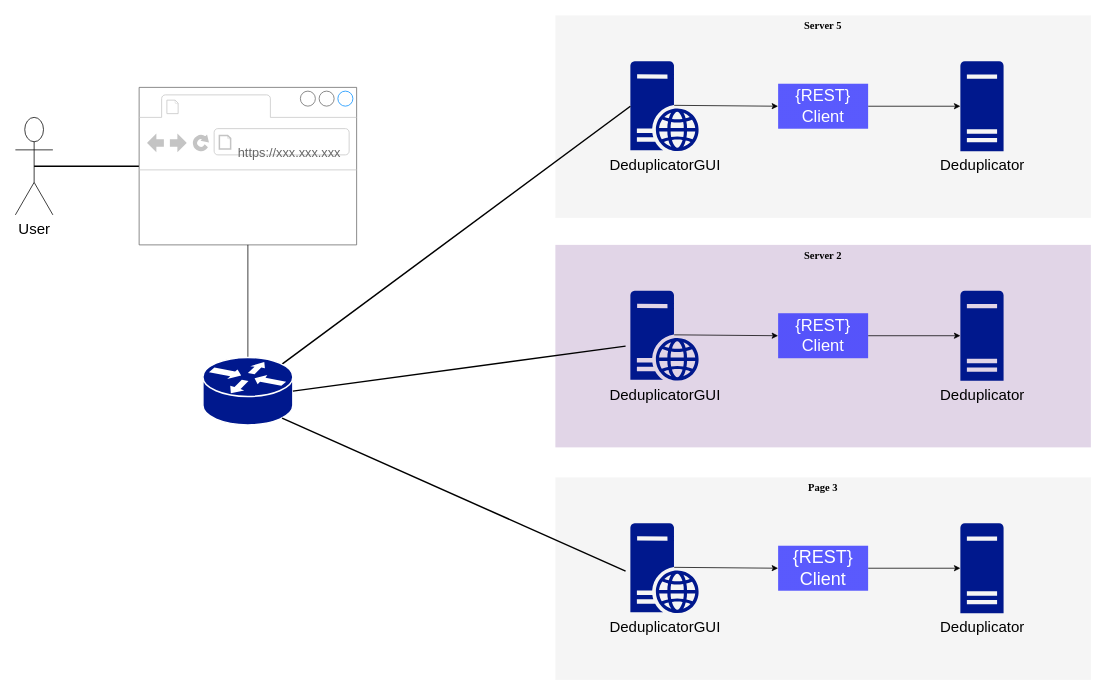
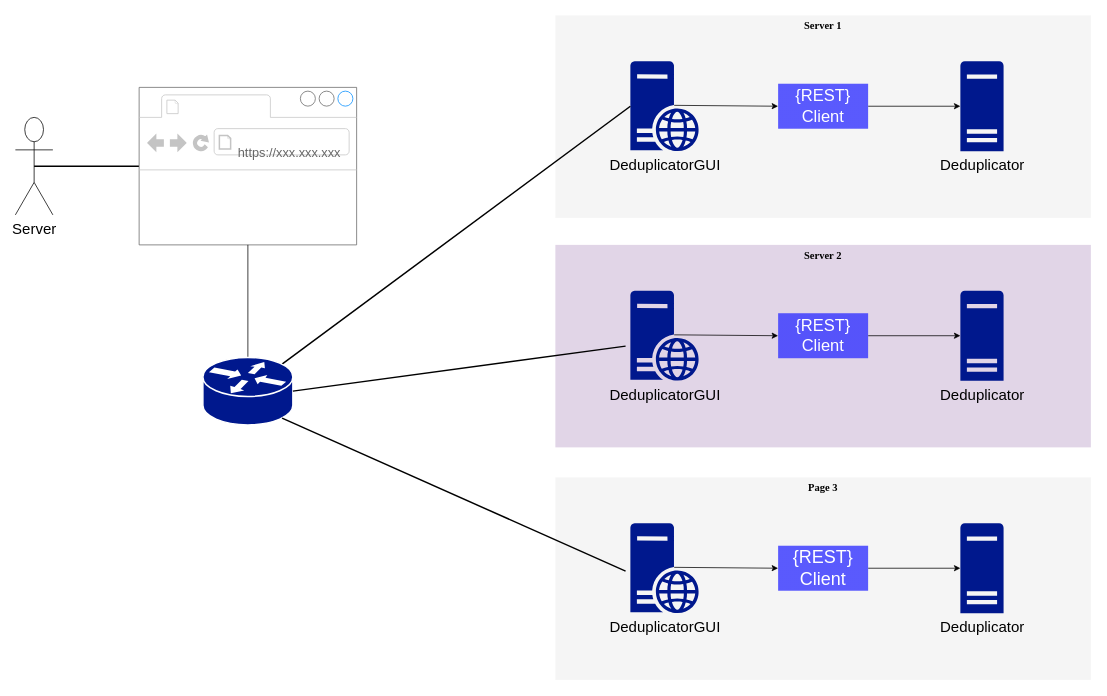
  <mxCell id="0" />
  <mxCell id="1" parent="0" />
  <mxCell id="2" style="edgeStyle=none;rounded=0;orthogonalLoop=1;jettySize=auto;html=1;exitX=0.5;exitY=0.5;exitDx=0;exitDy=0;exitPerimeter=0;endArrow=none;endFill=0;strokeWidth=2;" parent="1" source="3" target="4" edge="1"><mxGeometry relative="1" as="geometry" /></mxCell>
- <mxCell id="3" value="&lt;font style=&quot;font-size: 20px;&quot;&gt;User&lt;/font&gt;" style="shape=umlActor;verticalLabelPosition=bottom;labelBackgroundColor=#ffffff;verticalAlign=top;html=1;outlineConnect=0;fontSize=20;" parent="1" vertex="1"><mxGeometry x="20" y="156" width="50" height="130" as="geometry" /></mxCell>
+ <mxCell id="3" value="&lt;font style=&quot;font-size: 20px;&quot;&gt;Server&lt;/font&gt;" style="shape=umlActor;verticalLabelPosition=bottom;labelBackgroundColor=#ffffff;verticalAlign=top;html=1;outlineConnect=0;fontSize=20;" parent="1" vertex="1"><mxGeometry x="20" y="156" width="50" height="130" as="geometry" /></mxCell>
  <mxCell id="4" value="" style="strokeWidth=1;shadow=0;dashed=0;align=center;html=1;shape=mxgraph.mockup.containers.browserWindow;rSize=0;strokeColor=#666666;strokeColor2=#008cff;strokeColor3=#c4c4c4;mainText=,;recursiveResize=0;" parent="1" vertex="1"><mxGeometry x="185" y="116" width="290" height="210" as="geometry" /></mxCell>
  <mxCell id="5" value="https://xxx.xxx.xxx" style="strokeWidth=1;shadow=0;dashed=0;align=center;html=1;shape=mxgraph.mockup.containers.anchor;rSize=0;fontSize=17;fontColor=#666666;align=left;" parent="4" vertex="1"><mxGeometry x="130" y="75" width="140" height="26" as="geometry" /></mxCell>
  <mxCell id="6" value="" style="group" parent="1" vertex="1" connectable="0"><mxGeometry x="740" y="20" width="714" height="270" as="geometry" /></mxCell>
- <mxCell id="7" value="Server 5" style="whiteSpace=wrap;html=1;rounded=0;shadow=0;comic=0;strokeWidth=1;fontFamily=Verdana;fontSize=14;fillColor=#f5f5f5;strokeColor=none;fontStyle=1;verticalAlign=top;" parent="6" vertex="1"><mxGeometry width="714" height="270" as="geometry" /></mxCell>
+ <mxCell id="7" value="Server 1" style="whiteSpace=wrap;html=1;rounded=0;shadow=0;comic=0;strokeWidth=1;fontFamily=Verdana;fontSize=14;fillColor=#f5f5f5;strokeColor=none;fontStyle=1;verticalAlign=top;" parent="6" vertex="1"><mxGeometry width="714" height="270" as="geometry" /></mxCell>
  <mxCell id="8" value="&lt;font style=&quot;font-size: 20px&quot;&gt;DeduplicatorGUI&lt;/font&gt;" style="aspect=fixed;pointerEvents=1;shadow=0;dashed=0;html=1;strokeColor=none;labelPosition=center;verticalLabelPosition=bottom;verticalAlign=top;align=center;fillColor=#00188D;shape=mxgraph.mscae.enterprise.web_server" parent="6" vertex="1"><mxGeometry x="99.999" y="61.14" width="91.2" height="120" as="geometry" /></mxCell>
  <mxCell id="9" value="&lt;font style=&quot;font-size: 20px&quot;&gt;Deduplicator&lt;/font&gt;" style="aspect=fixed;pointerEvents=1;shadow=0;dashed=0;html=1;strokeColor=none;labelPosition=center;verticalLabelPosition=bottom;verticalAlign=top;align=center;fillColor=#00188D;shape=mxgraph.mscae.enterprise.server_generic" parent="6" vertex="1"><mxGeometry x="540.004" y="61.14" width="57.6" height="120" as="geometry" /></mxCell>
  <mxCell id="10" style="edgeStyle=none;rounded=0;orthogonalLoop=1;jettySize=auto;html=1;exitX=1;exitY=0.5;exitDx=0;exitDy=0;entryX=0;entryY=0.5;entryDx=0;entryDy=0;entryPerimeter=0;startArrow=none;startFill=0;endArrow=classic;endFill=1;fontSize=20;" edge="1" parent="6" source="12" target="9"><mxGeometry relative="1" as="geometry" /></mxCell>
  <mxCell id="11" style="edgeStyle=none;rounded=0;orthogonalLoop=1;jettySize=auto;html=1;exitX=0;exitY=0.5;exitDx=0;exitDy=0;entryX=0.64;entryY=0.49;entryDx=0;entryDy=0;entryPerimeter=0;startArrow=classic;startFill=1;endArrow=none;endFill=0;fontSize=20;" edge="1" parent="6" source="12" target="8"><mxGeometry relative="1" as="geometry" /></mxCell>
  <mxCell id="12" value="&lt;font color=&quot;#ffffff&quot; style=&quot;font-size: 22px&quot;&gt;{REST}&lt;br&gt;Client&lt;br&gt;&lt;/font&gt;" style="rounded=0;whiteSpace=wrap;html=1;fillColor=#3333FF;gradientColor=#3333FF;fontSize=20;strokeColor=none;opacity=80;" vertex="1" parent="6"><mxGeometry x="297" y="91.14" width="120" height="60" as="geometry" /></mxCell>
  <mxCell id="13" style="edgeStyle=none;rounded=0;orthogonalLoop=1;jettySize=auto;html=1;exitX=0;exitY=0.5;exitDx=0;exitDy=0;exitPerimeter=0;endArrow=none;endFill=0;strokeWidth=2;entryX=0.88;entryY=0.1;entryDx=0;entryDy=0;entryPerimeter=0;" parent="1" source="8" target="15" edge="1"><mxGeometry relative="1" as="geometry"><mxPoint x="630" y="406" as="targetPoint" /></mxGeometry></mxCell>
  <mxCell id="14" style="rounded=0;orthogonalLoop=1;jettySize=auto;html=1;exitX=0.5;exitY=0;exitDx=0;exitDy=0;exitPerimeter=0;fontSize=20;endArrow=none;endFill=0;" edge="1" parent="1" source="15" target="4"><mxGeometry relative="1" as="geometry" /></mxCell>
  <mxCell id="15" value="" style="shape=mxgraph.cisco.routers.router;html=1;dashed=0;fillColor=#00188D;strokeColor=#ffffff;strokeWidth=2;verticalLabelPosition=bottom;verticalAlign=top;fontSize=20;" vertex="1" parent="1"><mxGeometry x="270" y="476" width="120" height="90" as="geometry" /></mxCell>
  <mxCell id="16" value="" style="group;opacity=30;" vertex="1" connectable="0" parent="1"><mxGeometry x="740" y="326" width="714" height="270" as="geometry" /></mxCell>
  <mxCell id="17" value="Server 2" style="whiteSpace=wrap;html=1;rounded=0;shadow=0;comic=0;strokeWidth=1;fontFamily=Verdana;fontSize=14;fillColor=#e1d5e7;strokeColor=none;fontStyle=1;verticalAlign=top;" vertex="1" parent="16"><mxGeometry width="714" height="270" as="geometry" /></mxCell>
  <mxCell id="18" value="&lt;font style=&quot;font-size: 20px&quot;&gt;DeduplicatorGUI&lt;/font&gt;" style="aspect=fixed;pointerEvents=1;shadow=0;dashed=0;html=1;strokeColor=none;labelPosition=center;verticalLabelPosition=bottom;verticalAlign=top;align=center;fillColor=#00188D;shape=mxgraph.mscae.enterprise.web_server" vertex="1" parent="16"><mxGeometry x="99.999" y="61.14" width="91.2" height="120" as="geometry" /></mxCell>
  <mxCell id="19" value="&lt;font style=&quot;font-size: 20px&quot;&gt;Deduplicator&lt;/font&gt;" style="aspect=fixed;pointerEvents=1;shadow=0;dashed=0;html=1;strokeColor=none;labelPosition=center;verticalLabelPosition=bottom;verticalAlign=top;align=center;fillColor=#00188D;shape=mxgraph.mscae.enterprise.server_generic" vertex="1" parent="16"><mxGeometry x="540.004" y="61.14" width="57.6" height="120" as="geometry" /></mxCell>
  <mxCell id="20" style="edgeStyle=none;rounded=0;orthogonalLoop=1;jettySize=auto;html=1;exitX=1;exitY=0.5;exitDx=0;exitDy=0;entryX=0;entryY=0.5;entryDx=0;entryDy=0;entryPerimeter=0;startArrow=none;startFill=0;endArrow=classic;endFill=1;fontSize=20;" edge="1" parent="16" source="22" target="19"><mxGeometry relative="1" as="geometry" /></mxCell>
  <mxCell id="21" style="edgeStyle=none;rounded=0;orthogonalLoop=1;jettySize=auto;html=1;exitX=0;exitY=0.5;exitDx=0;exitDy=0;entryX=0.64;entryY=0.49;entryDx=0;entryDy=0;entryPerimeter=0;startArrow=classic;startFill=1;endArrow=none;endFill=0;fontSize=20;" edge="1" parent="16" source="22" target="18"><mxGeometry relative="1" as="geometry" /></mxCell>
  <mxCell id="22" value="&lt;span style=&quot;color: rgb(255 , 255 , 255) ; font-size: 22px&quot;&gt;{REST}&lt;/span&gt;&lt;br style=&quot;color: rgb(255 , 255 , 255) ; font-size: 22px&quot;&gt;&lt;span style=&quot;color: rgb(255 , 255 , 255) ; font-size: 22px&quot;&gt;Client&lt;/span&gt;" style="rounded=0;whiteSpace=wrap;html=1;fillColor=#3333FF;gradientColor=#3333FF;fontSize=20;strokeColor=none;opacity=80;" vertex="1" parent="16"><mxGeometry x="297" y="91.14" width="120" height="60" as="geometry" /></mxCell>
  <mxCell id="23" value="" style="group" vertex="1" connectable="0" parent="1"><mxGeometry x="740" y="636" width="714" height="270" as="geometry" /></mxCell>
  <mxCell id="24" value="Page 3" style="whiteSpace=wrap;html=1;rounded=0;shadow=0;comic=0;strokeWidth=1;fontFamily=Verdana;fontSize=14;fillColor=#f5f5f5;strokeColor=none;fontStyle=1;verticalAlign=top;" vertex="1" parent="23"><mxGeometry width="714" height="270" as="geometry" /></mxCell>
  <mxCell id="25" value="&lt;font style=&quot;font-size: 20px&quot;&gt;DeduplicatorGUI&lt;/font&gt;" style="aspect=fixed;pointerEvents=1;shadow=0;dashed=0;html=1;strokeColor=none;labelPosition=center;verticalLabelPosition=bottom;verticalAlign=top;align=center;fillColor=#00188D;shape=mxgraph.mscae.enterprise.web_server" vertex="1" parent="23"><mxGeometry x="99.999" y="61.14" width="91.2" height="120" as="geometry" /></mxCell>
  <mxCell id="26" value="&lt;font style=&quot;font-size: 20px&quot;&gt;Deduplicator&lt;/font&gt;" style="aspect=fixed;pointerEvents=1;shadow=0;dashed=0;html=1;strokeColor=none;labelPosition=center;verticalLabelPosition=bottom;verticalAlign=top;align=center;fillColor=#00188D;shape=mxgraph.mscae.enterprise.server_generic" vertex="1" parent="23"><mxGeometry x="540.004" y="61.14" width="57.6" height="120" as="geometry" /></mxCell>
  <mxCell id="27" style="edgeStyle=none;rounded=0;orthogonalLoop=1;jettySize=auto;html=1;exitX=1;exitY=0.5;exitDx=0;exitDy=0;entryX=0;entryY=0.5;entryDx=0;entryDy=0;entryPerimeter=0;startArrow=none;startFill=0;endArrow=classic;endFill=1;fontSize=20;" edge="1" parent="23" source="29" target="26"><mxGeometry relative="1" as="geometry" /></mxCell>
  <mxCell id="28" style="edgeStyle=none;rounded=0;orthogonalLoop=1;jettySize=auto;html=1;exitX=0;exitY=0.5;exitDx=0;exitDy=0;entryX=0.64;entryY=0.49;entryDx=0;entryDy=0;entryPerimeter=0;startArrow=classic;startFill=1;endArrow=none;endFill=0;fontSize=20;" edge="1" parent="23" source="29" target="25"><mxGeometry relative="1" as="geometry" /></mxCell>
  <mxCell id="29" value="&lt;font style=&quot;font-size: 24px&quot;&gt;&lt;span style=&quot;color: rgb(255 , 255 , 255)&quot;&gt;{REST}&lt;/span&gt;&lt;br style=&quot;color: rgb(255 , 255 , 255)&quot;&gt;&lt;span style=&quot;color: rgb(255 , 255 , 255)&quot;&gt;Client&lt;/span&gt;&lt;/font&gt;" style="rounded=0;whiteSpace=wrap;html=1;fillColor=#3333FF;gradientColor=#3333FF;fontSize=20;strokeColor=none;opacity=80;" vertex="1" parent="23"><mxGeometry x="297" y="91.14" width="120" height="60" as="geometry" /></mxCell>
  <mxCell id="30" style="rounded=0;orthogonalLoop=1;jettySize=auto;html=1;endArrow=none;endFill=0;strokeWidth=2;exitX=0;exitY=0.5;exitDx=0;exitDy=0;exitPerimeter=0;entryX=0.88;entryY=0.9;entryDx=0;entryDy=0;entryPerimeter=0;" parent="1" target="15" edge="1"><mxGeometry relative="1" as="geometry"><mxPoint x="833.62" y="761" as="sourcePoint" /><mxPoint x="770" y="636" as="targetPoint" /></mxGeometry></mxCell>
  <mxCell id="31" style="edgeStyle=none;rounded=0;orthogonalLoop=1;jettySize=auto;html=1;entryX=0;entryY=0.5;entryDx=0;entryDy=0;entryPerimeter=0;endArrow=none;endFill=0;strokeWidth=2;exitX=1;exitY=0.5;exitDx=0;exitDy=0;exitPerimeter=0;" parent="1" source="15" edge="1"><mxGeometry relative="1" as="geometry"><mxPoint x="750" y="516" as="sourcePoint" /><mxPoint x="833.62" y="461" as="targetPoint" /></mxGeometry></mxCell>
